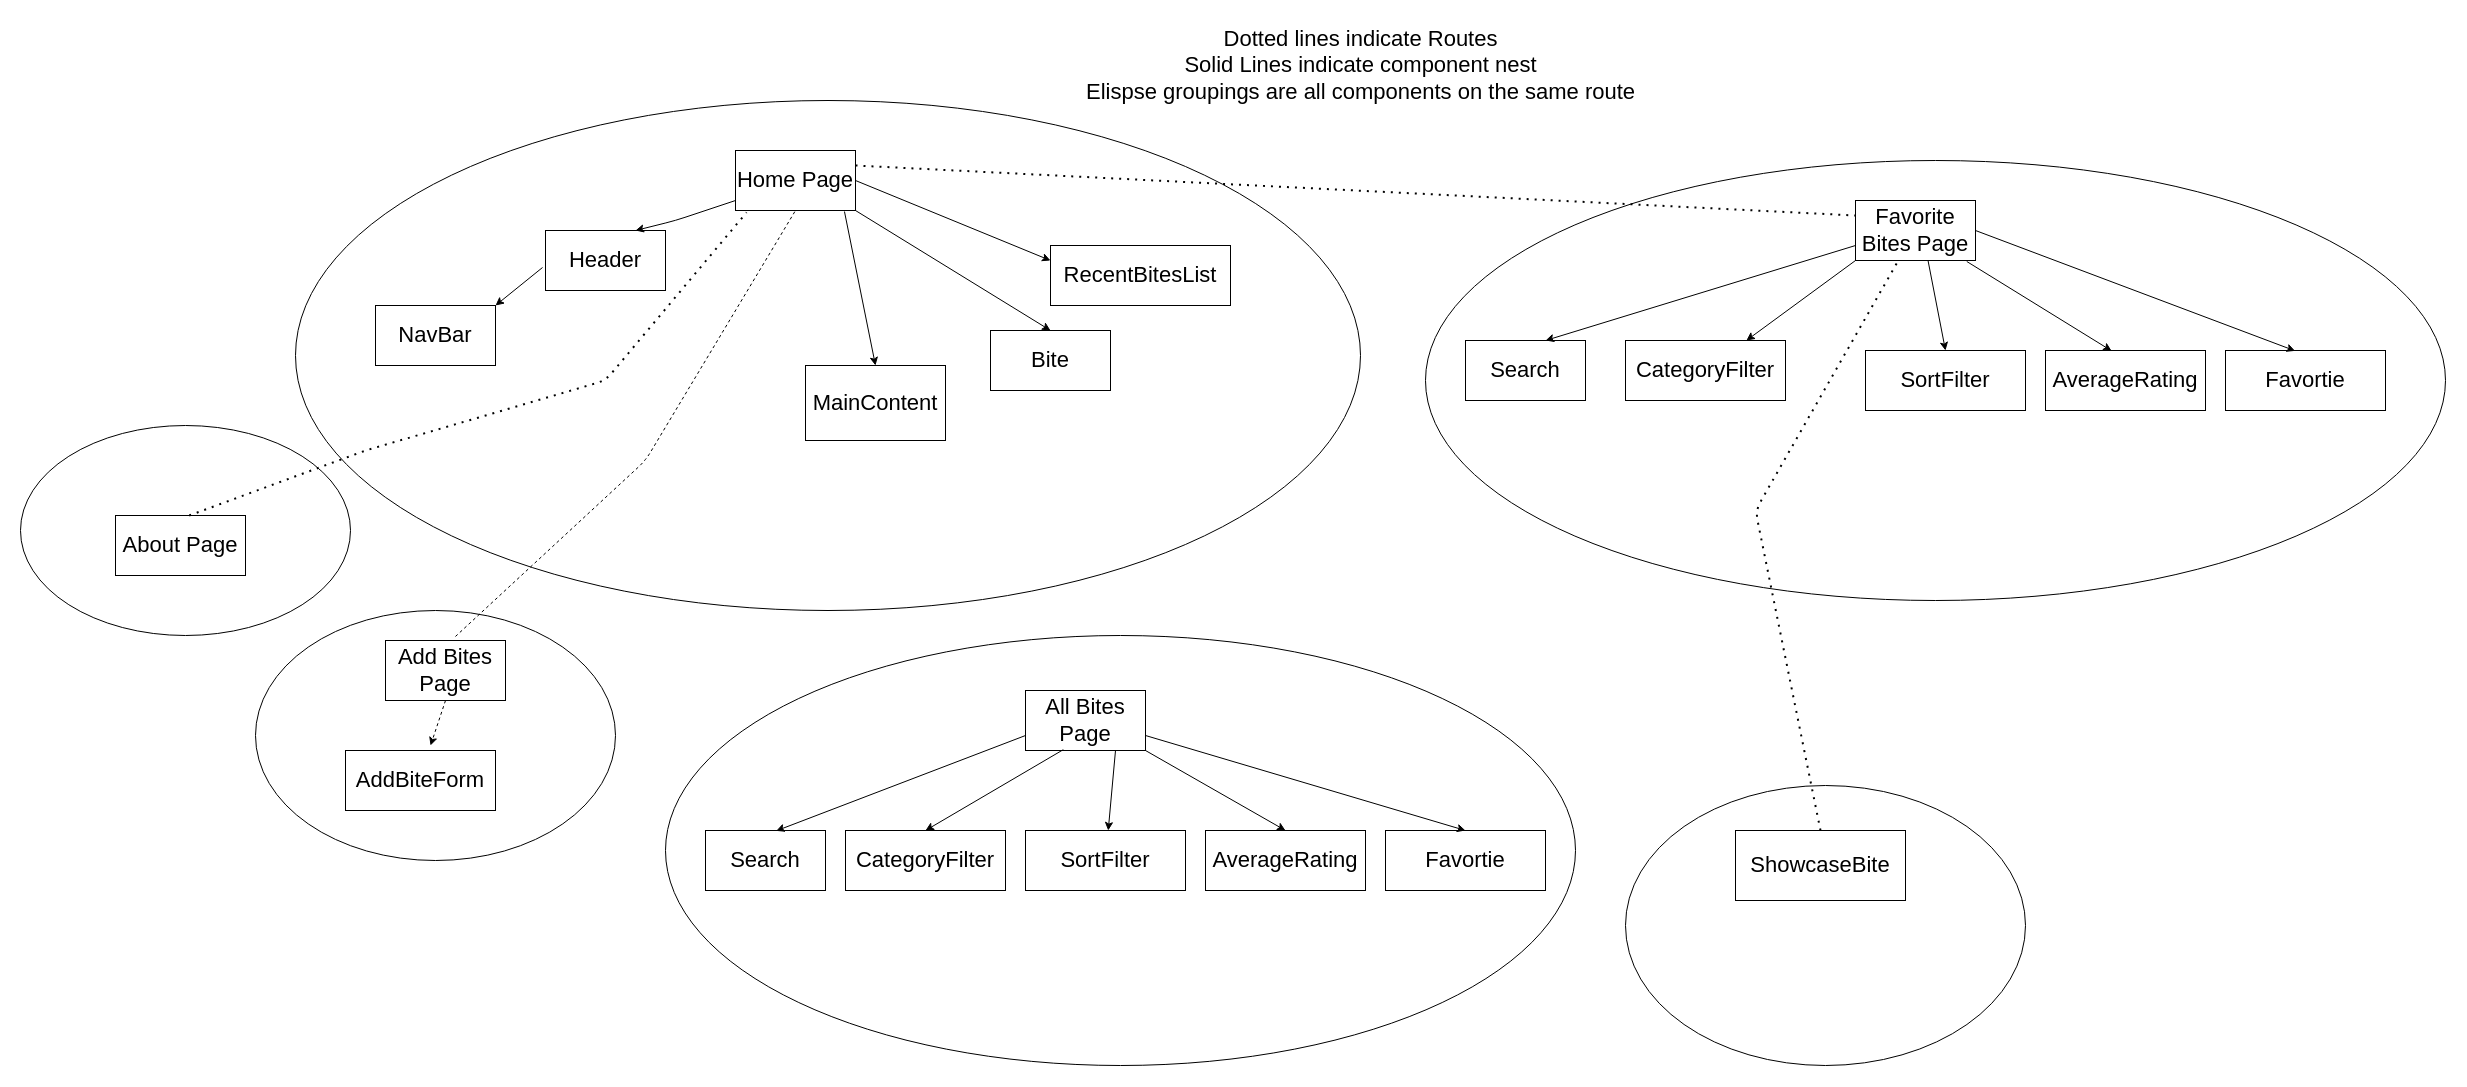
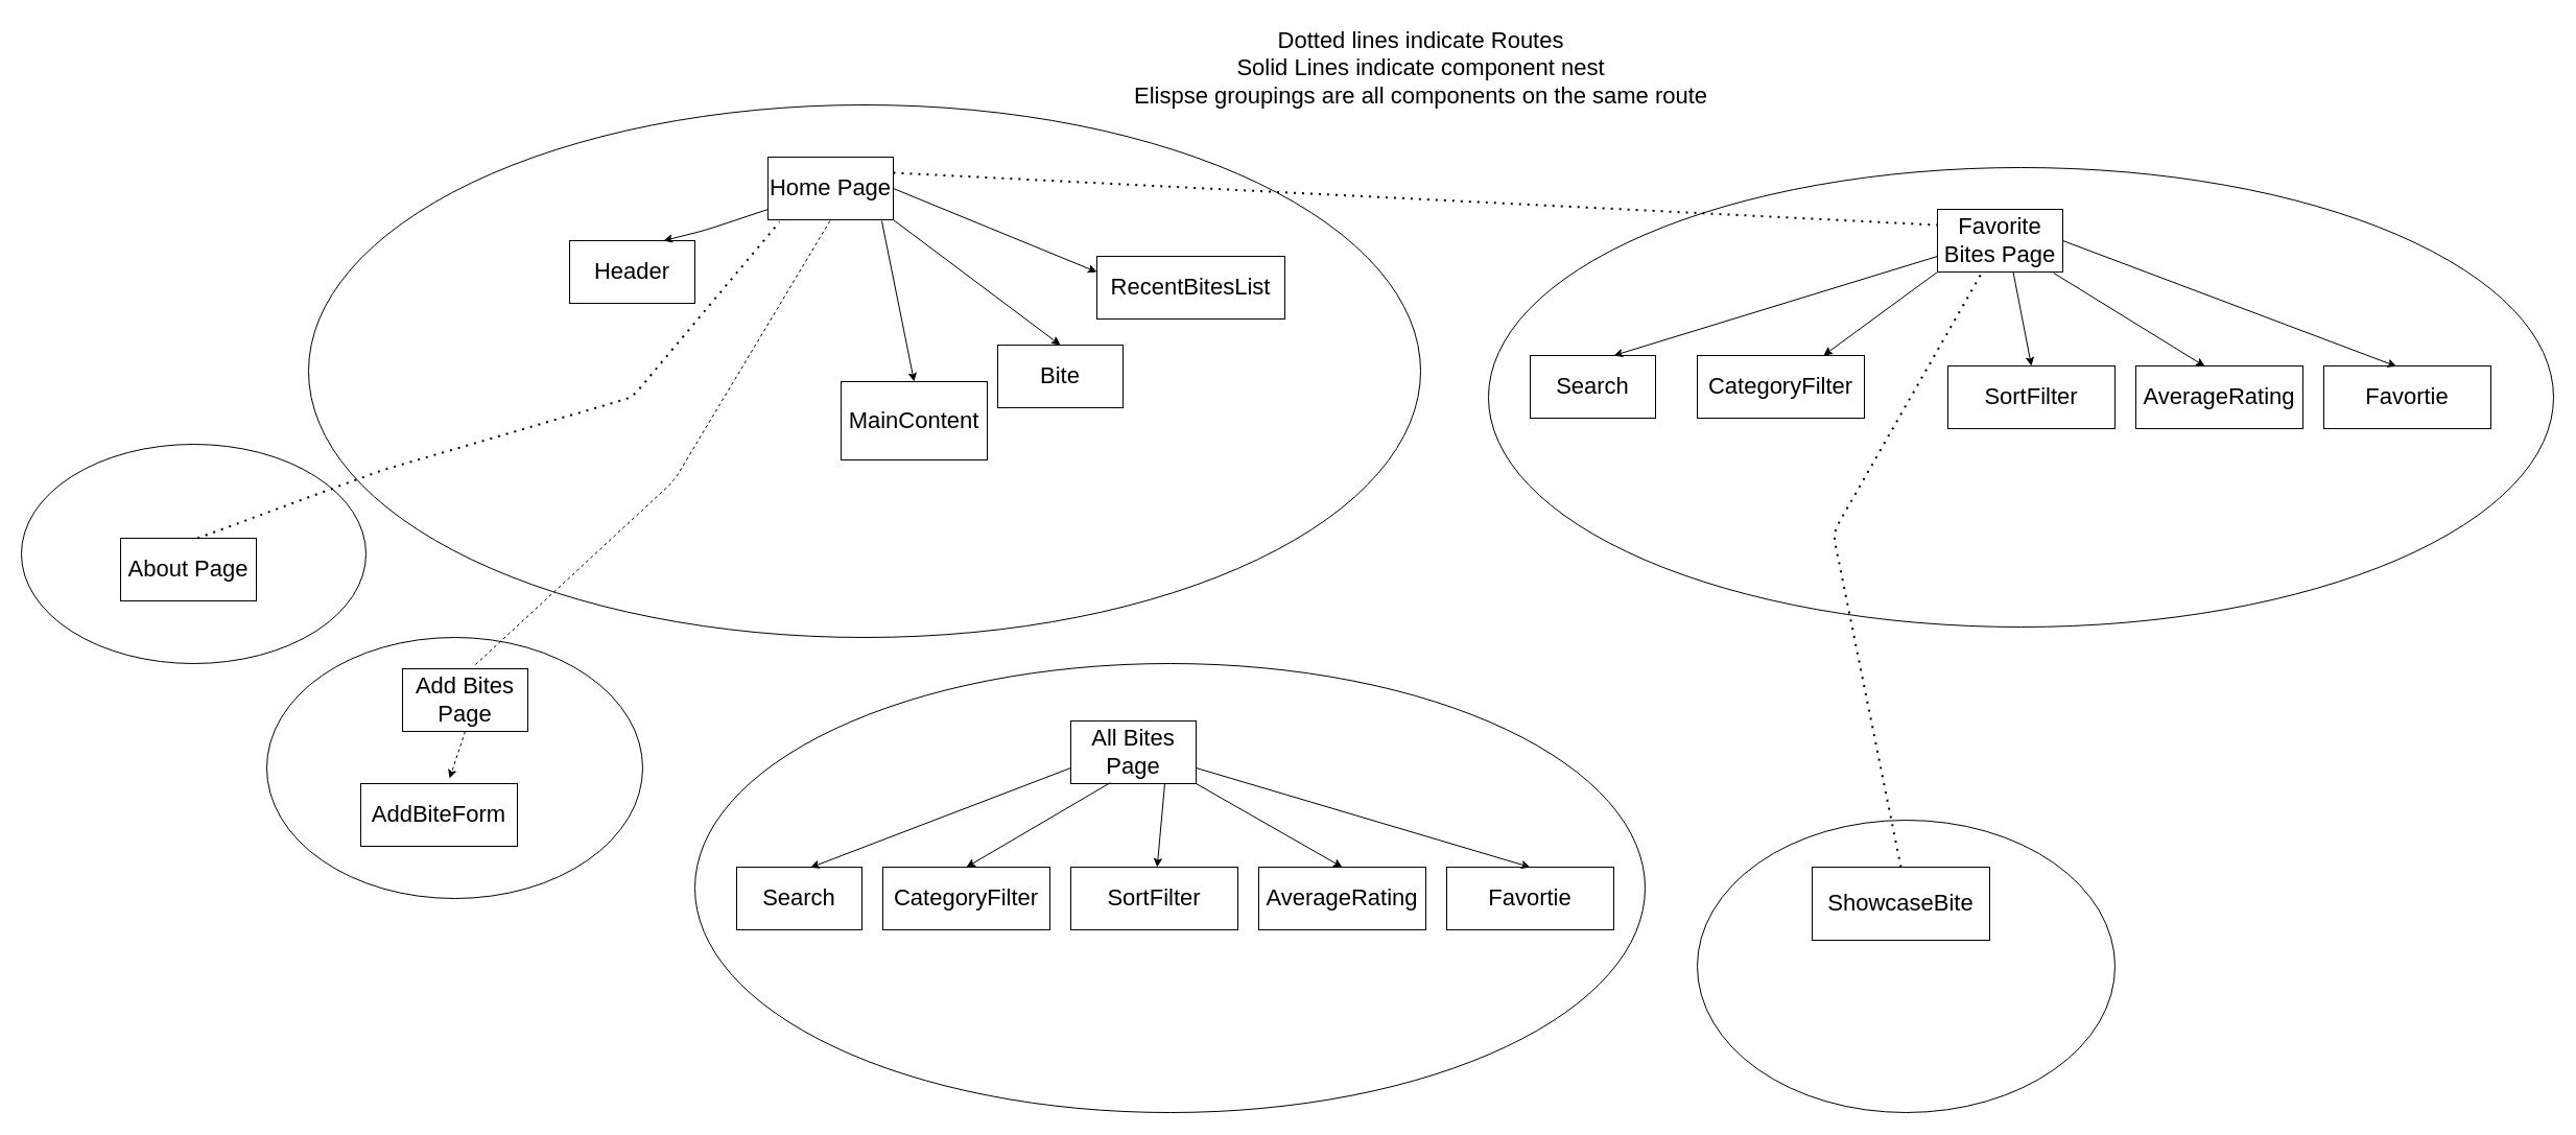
  <mxCell id="0" />
  <mxCell id="1" parent="0" />
  <mxCell id="2" value="" style="ellipse;whiteSpace=wrap;html=1;fontSize=22;shadow=0;" parent="1" vertex="1"><mxGeometry x="1425" y="160" width="1020" height="440" as="geometry" /></mxCell>
  <mxCell id="3" value="" style="ellipse;whiteSpace=wrap;html=1;fontSize=22;shadow=0;" parent="1" vertex="1"><mxGeometry x="295" y="100" width="1065" height="510" as="geometry" /></mxCell>
  <mxCell id="4" value="" style="ellipse;whiteSpace=wrap;html=1;fontSize=22;shadow=0;" parent="1" vertex="1"><mxGeometry x="255" y="610" width="360" height="250" as="geometry" /></mxCell>
  <mxCell id="5" value="" style="ellipse;whiteSpace=wrap;html=1;fontSize=22;shadow=0;" parent="1" vertex="1"><mxGeometry x="665" y="635" width="910" height="430" as="geometry" /></mxCell>
  <mxCell id="6" value="" style="ellipse;whiteSpace=wrap;html=1;fontSize=22;shadow=0;" parent="1" vertex="1"><mxGeometry x="20" y="425" width="330" height="210" as="geometry" /></mxCell>
  <mxCell id="7" value="Dotted lines indicate Routes&lt;br&gt;Solid Lines indicate component nest&lt;br&gt;Elispse groupings are all components on the same route" style="text;html=1;align=center;verticalAlign=middle;resizable=0;points=[];autosize=1;strokeColor=none;fillColor=none;fontSize=22;" parent="1" vertex="1"><mxGeometry x="1075" y="20" width="570" height="90" as="geometry" /></mxCell>
  <mxCell id="8" value="Home Page" style="whiteSpace=wrap;html=1;fontSize=22;" parent="1" vertex="1"><mxGeometry x="735" y="150" width="120" height="60" as="geometry" /></mxCell>
  <mxCell id="9" value="About Page" style="whiteSpace=wrap;html=1;fontSize=22;" parent="1" vertex="1"><mxGeometry x="115" y="515" width="130" height="60" as="geometry" /></mxCell>
  <mxCell id="10" value="All Bites Page" style="whiteSpace=wrap;html=1;fontSize=22;" parent="1" vertex="1"><mxGeometry x="1025" y="690" width="120" height="60" as="geometry" /></mxCell>
  <mxCell id="11" value="Add Bites Page" style="whiteSpace=wrap;html=1;fontSize=22;" parent="1" vertex="1"><mxGeometry x="385" y="640" width="120" height="60" as="geometry" /></mxCell>
  <mxCell id="12" value="" style="endArrow=none;dashed=1;html=1;fontSize=22;entryX=0.5;entryY=1;entryDx=0;entryDy=0;exitX=0.583;exitY=-0.067;exitDx=0;exitDy=0;exitPerimeter=0;" parent="1" source="11" target="8" edge="1"><mxGeometry width="50" height="50" relative="1" as="geometry"><mxPoint x="725" y="660" as="sourcePoint" /><mxPoint x="585" y="550" as="targetPoint" /><Array as="points"><mxPoint x="645" y="460" /></Array></mxGeometry></mxCell>
  <mxCell id="13" value="" style="endArrow=none;dashed=1;html=1;dashPattern=1 3;strokeWidth=2;fontSize=22;exitX=0.567;exitY=0;exitDx=0;exitDy=0;exitPerimeter=0;entryX=0.092;entryY=1.033;entryDx=0;entryDy=0;entryPerimeter=0;" parent="1" source="9" target="8" edge="1"><mxGeometry width="50" height="50" relative="1" as="geometry"><mxPoint x="725" y="660" as="sourcePoint" /><mxPoint x="775" y="610" as="targetPoint" /><Array as="points"><mxPoint x="365" y="450" /><mxPoint x="605" y="380" /></Array></mxGeometry></mxCell>
- <mxCell id="14" value="NavBar" style="whiteSpace=wrap;html=1;shadow=0;fontSize=22;" parent="1" vertex="1"><mxGeometry x="375" y="305" width="120" height="60" as="geometry" /></mxCell>
  <mxCell id="15" value="RecentBitesList" style="whiteSpace=wrap;html=1;shadow=0;fontSize=22;" parent="1" vertex="1"><mxGeometry x="1050" y="245" width="180" height="60" as="geometry" /></mxCell>
- <mxCell id="16" value="Bite" style="whiteSpace=wrap;html=1;shadow=0;fontSize=22;" parent="1" vertex="1"><mxGeometry x="990" y="330" width="120" height="60" as="geometry" /></mxCell>
+ <mxCell id="16" value="Bite" style="whiteSpace=wrap;html=1;shadow=0;fontSize=22;" parent="1" vertex="1"><mxGeometry x="955" y="330" width="120" height="60" as="geometry" /></mxCell>
  <mxCell id="17" value="Header" style="whiteSpace=wrap;html=1;shadow=0;fontSize=22;" parent="1" vertex="1"><mxGeometry x="545" y="230" width="120" height="60" as="geometry" /></mxCell>
  <mxCell id="18" value="" style="endArrow=classic;html=1;fontSize=22;entryX=0.75;entryY=0;entryDx=0;entryDy=0;" parent="1" source="8" target="17" edge="1"><mxGeometry width="50" height="50" relative="1" as="geometry"><mxPoint x="725" y="370" as="sourcePoint" /><mxPoint x="775" y="310" as="targetPoint" /><Array as="points"><mxPoint x="675" y="220" /></Array></mxGeometry></mxCell>
- <mxCell id="19" value="" style="endArrow=classic;html=1;fontSize=22;exitX=-0.025;exitY=0.617;exitDx=0;exitDy=0;exitPerimeter=0;entryX=1;entryY=0;entryDx=0;entryDy=0;" parent="1" source="17" target="14" edge="1"><mxGeometry width="50" height="50" relative="1" as="geometry"><mxPoint x="505" y="270" as="sourcePoint" /><mxPoint x="495" y="330" as="targetPoint" /></mxGeometry></mxCell>
  <mxCell id="20" value="" style="endArrow=classic;html=1;fontSize=22;exitX=1;exitY=0.5;exitDx=0;exitDy=0;entryX=0;entryY=0.25;entryDx=0;entryDy=0;" parent="1" source="8" target="15" edge="1"><mxGeometry width="50" height="50" relative="1" as="geometry"><mxPoint x="845" y="240" as="sourcePoint" /><mxPoint x="925" y="290" as="targetPoint" /><Array as="points" /></mxGeometry></mxCell>
  <mxCell id="21" value="" style="endArrow=classic;html=1;fontSize=22;exitX=1;exitY=1;exitDx=0;exitDy=0;entryX=0.5;entryY=0;entryDx=0;entryDy=0;" parent="1" source="8" target="16" edge="1"><mxGeometry width="50" height="50" relative="1" as="geometry"><mxPoint x="725" y="360" as="sourcePoint" /><mxPoint x="925" y="380" as="targetPoint" /></mxGeometry></mxCell>
  <mxCell id="22" value="MainContent" style="whiteSpace=wrap;html=1;shadow=0;fontSize=22;" parent="1" vertex="1"><mxGeometry x="805" y="365" width="140" height="75" as="geometry" /></mxCell>
  <mxCell id="23" value="" style="endArrow=classic;html=1;fontSize=22;exitX=0.908;exitY=1.017;exitDx=0;exitDy=0;exitPerimeter=0;entryX=0.5;entryY=0;entryDx=0;entryDy=0;" parent="1" source="8" target="22" edge="1"><mxGeometry width="50" height="50" relative="1" as="geometry"><mxPoint x="725" y="360" as="sourcePoint" /><mxPoint x="775" y="310" as="targetPoint" /></mxGeometry></mxCell>
  <mxCell id="24" value="&lt;font style=&quot;font-size: 22px;&quot;&gt;AddBiteForm&lt;/font&gt;" style="whiteSpace=wrap;html=1;" parent="1" vertex="1"><mxGeometry x="345" y="750" width="150" height="60" as="geometry" /></mxCell>
  <mxCell id="25" value="" style="endArrow=classic;html=1;fontSize=17;exitX=0.5;exitY=1;exitDx=0;exitDy=0;entryX=0.567;entryY=-0.083;entryDx=0;entryDy=0;entryPerimeter=0;dashed=1;" parent="1" source="11" target="24" edge="1"><mxGeometry width="50" height="50" relative="1" as="geometry"><mxPoint x="765" y="730" as="sourcePoint" /><mxPoint x="1305" y="550" as="targetPoint" /><Array as="points" /></mxGeometry></mxCell>
  <mxCell id="26" value="Favorite Bites Page" style="whiteSpace=wrap;html=1;fontSize=22;" parent="1" vertex="1"><mxGeometry x="1855" y="200" width="120" height="60" as="geometry" /></mxCell>
  <mxCell id="27" value="" style="endArrow=none;dashed=1;html=1;dashPattern=1 3;strokeWidth=2;fontSize=22;entryX=0;entryY=0.25;entryDx=0;entryDy=0;exitX=1;exitY=0.25;exitDx=0;exitDy=0;" parent="1" source="8" target="26" edge="1"><mxGeometry width="50" height="50" relative="1" as="geometry"><mxPoint x="1245" y="510" as="sourcePoint" /><mxPoint x="1295" y="460" as="targetPoint" /></mxGeometry></mxCell>
  <mxCell id="28" value="Search" style="whiteSpace=wrap;html=1;fontSize=22;" parent="1" vertex="1"><mxGeometry x="705" y="830" width="120" height="60" as="geometry" /></mxCell>
  <mxCell id="29" value="CategoryFilter" style="whiteSpace=wrap;html=1;fontSize=22;" parent="1" vertex="1"><mxGeometry x="845" y="830" width="160" height="60" as="geometry" /></mxCell>
  <mxCell id="30" value="SortFilter" style="whiteSpace=wrap;html=1;fontSize=22;" parent="1" vertex="1"><mxGeometry x="1025" y="830" width="160" height="60" as="geometry" /></mxCell>
  <mxCell id="31" value="AverageRating" style="whiteSpace=wrap;html=1;fontSize=22;" parent="1" vertex="1"><mxGeometry x="1205" y="830" width="160" height="60" as="geometry" /></mxCell>
  <mxCell id="32" value="Favortie" style="whiteSpace=wrap;html=1;fontSize=22;" parent="1" vertex="1"><mxGeometry x="1385" y="830" width="160" height="60" as="geometry" /></mxCell>
  <mxCell id="33" value="" style="ellipse;whiteSpace=wrap;html=1;fontSize=22;shadow=0;" parent="1" vertex="1"><mxGeometry x="1625" y="785" width="400" height="280" as="geometry" /></mxCell>
  <mxCell id="34" value="ShowcaseBite" style="whiteSpace=wrap;html=1;fontSize=22;" parent="1" vertex="1"><mxGeometry x="1735" y="830" width="170" height="70" as="geometry" /></mxCell>
  <mxCell id="35" value="" style="endArrow=none;dashed=1;html=1;dashPattern=1 3;strokeWidth=2;fontSize=22;exitX=0.5;exitY=0;exitDx=0;exitDy=0;" parent="1" source="34" target="26" edge="1"><mxGeometry width="50" height="50" relative="1" as="geometry"><mxPoint x="1155" y="630" as="sourcePoint" /><mxPoint x="1205" y="580" as="targetPoint" /><Array as="points"><mxPoint x="1755" y="510" /></Array></mxGeometry></mxCell>
  <mxCell id="36" value="Search" style="whiteSpace=wrap;html=1;fontSize=22;" parent="1" vertex="1"><mxGeometry x="1465" y="340" width="120" height="60" as="geometry" /></mxCell>
  <mxCell id="37" value="CategoryFilter" style="whiteSpace=wrap;html=1;fontSize=22;" parent="1" vertex="1"><mxGeometry x="1625" y="340" width="160" height="60" as="geometry" /></mxCell>
  <mxCell id="38" value="SortFilter" style="whiteSpace=wrap;html=1;fontSize=22;" parent="1" vertex="1"><mxGeometry x="1865" y="350" width="160" height="60" as="geometry" /></mxCell>
  <mxCell id="39" value="AverageRating" style="whiteSpace=wrap;html=1;fontSize=22;" parent="1" vertex="1"><mxGeometry x="2045" y="350" width="160" height="60" as="geometry" /></mxCell>
  <mxCell id="40" value="Favortie" style="whiteSpace=wrap;html=1;fontSize=22;" parent="1" vertex="1"><mxGeometry x="2225" y="350" width="160" height="60" as="geometry" /></mxCell>
  <mxCell id="41" value="" style="endArrow=classic;html=1;entryX=0.5;entryY=0;entryDx=0;entryDy=0;exitX=1;exitY=0.75;exitDx=0;exitDy=0;" edge="1" parent="1" source="10" target="32"><mxGeometry width="50" height="50" relative="1" as="geometry"><mxPoint x="1555" y="620" as="sourcePoint" /><mxPoint x="1605" y="570" as="targetPoint" /></mxGeometry></mxCell>
  <mxCell id="42" value="" style="endArrow=classic;html=1;entryX=0.5;entryY=0;entryDx=0;entryDy=0;exitX=1;exitY=1;exitDx=0;exitDy=0;" edge="1" parent="1" source="10" target="31"><mxGeometry width="50" height="50" relative="1" as="geometry"><mxPoint x="1155" y="745" as="sourcePoint" /><mxPoint x="1475" y="840" as="targetPoint" /></mxGeometry></mxCell>
  <mxCell id="43" value="" style="endArrow=classic;html=1;exitX=0.75;exitY=1;exitDx=0;exitDy=0;" edge="1" parent="1" source="10" target="30"><mxGeometry width="50" height="50" relative="1" as="geometry"><mxPoint x="1155" y="760" as="sourcePoint" /><mxPoint x="1295" y="840" as="targetPoint" /></mxGeometry></mxCell>
  <mxCell id="44" value="" style="endArrow=classic;html=1;exitX=0.315;exitY=0.986;exitDx=0;exitDy=0;entryX=0.5;entryY=0;entryDx=0;entryDy=0;exitPerimeter=0;" edge="1" parent="1" source="10" target="29"><mxGeometry width="50" height="50" relative="1" as="geometry"><mxPoint x="1125" y="760" as="sourcePoint" /><mxPoint x="1117.727" y="840" as="targetPoint" /></mxGeometry></mxCell>
  <mxCell id="45" value="" style="endArrow=classic;html=1;exitX=0;exitY=0.75;exitDx=0;exitDy=0;entryX=0.589;entryY=0.006;entryDx=0;entryDy=0;entryPerimeter=0;" edge="1" parent="1" source="10" target="28"><mxGeometry width="50" height="50" relative="1" as="geometry"><mxPoint x="1072.8" y="759.16" as="sourcePoint" /><mxPoint x="935" y="840" as="targetPoint" /></mxGeometry></mxCell>
  <mxCell id="46" value="" style="endArrow=classic;html=1;exitX=0.604;exitY=0.996;exitDx=0;exitDy=0;entryX=0.5;entryY=0;entryDx=0;entryDy=0;exitPerimeter=0;" edge="1" parent="1" source="26" target="38"><mxGeometry width="50" height="50" relative="1" as="geometry"><mxPoint x="1035" y="745" as="sourcePoint" /><mxPoint x="785.68" y="840.36" as="targetPoint" /></mxGeometry></mxCell>
  <mxCell id="47" value="" style="endArrow=classic;html=1;exitX=0.927;exitY=1.016;exitDx=0;exitDy=0;entryX=0.413;entryY=0.006;entryDx=0;entryDy=0;exitPerimeter=0;entryPerimeter=0;" edge="1" parent="1" source="26" target="39"><mxGeometry width="50" height="50" relative="1" as="geometry"><mxPoint x="1937.48" y="269.76" as="sourcePoint" /><mxPoint x="1955" y="360" as="targetPoint" /></mxGeometry></mxCell>
  <mxCell id="48" value="" style="endArrow=classic;html=1;exitX=1;exitY=0.5;exitDx=0;exitDy=0;entryX=0.435;entryY=0.006;entryDx=0;entryDy=0;entryPerimeter=0;" edge="1" parent="1" source="26" target="40"><mxGeometry width="50" height="50" relative="1" as="geometry"><mxPoint x="1976.24" y="270.96" as="sourcePoint" /><mxPoint x="2121.08" y="360.36" as="targetPoint" /></mxGeometry></mxCell>
  <mxCell id="49" value="" style="endArrow=classic;html=1;exitX=0;exitY=1;exitDx=0;exitDy=0;" edge="1" parent="1" source="26" target="37"><mxGeometry width="50" height="50" relative="1" as="geometry"><mxPoint x="1985" y="240" as="sourcePoint" /><mxPoint x="2304.6" y="360.36" as="targetPoint" /></mxGeometry></mxCell>
  <mxCell id="50" value="" style="endArrow=classic;html=1;exitX=0;exitY=0.75;exitDx=0;exitDy=0;entryX=0.667;entryY=0;entryDx=0;entryDy=0;entryPerimeter=0;" edge="1" parent="1" source="26" target="36"><mxGeometry width="50" height="50" relative="1" as="geometry"><mxPoint x="1865" y="270" as="sourcePoint" /><mxPoint x="1755.909" y="350" as="targetPoint" /></mxGeometry></mxCell>
